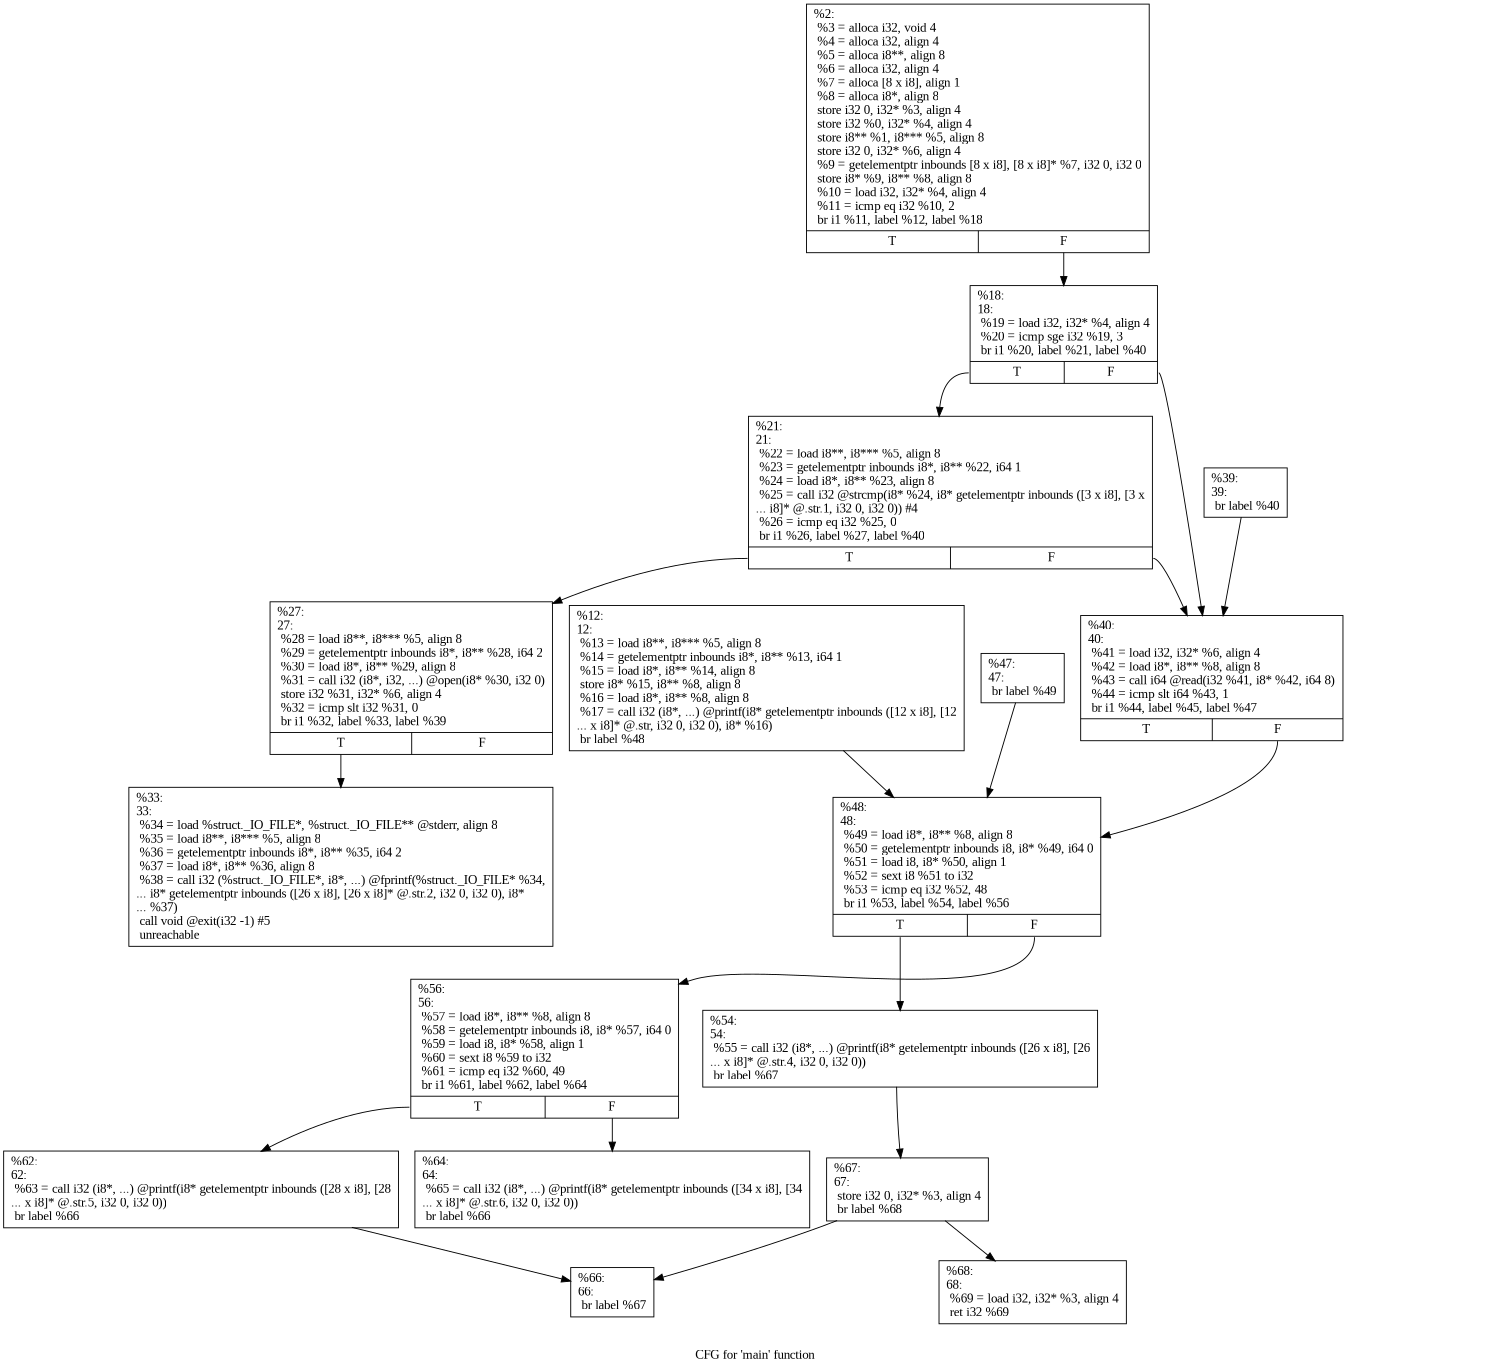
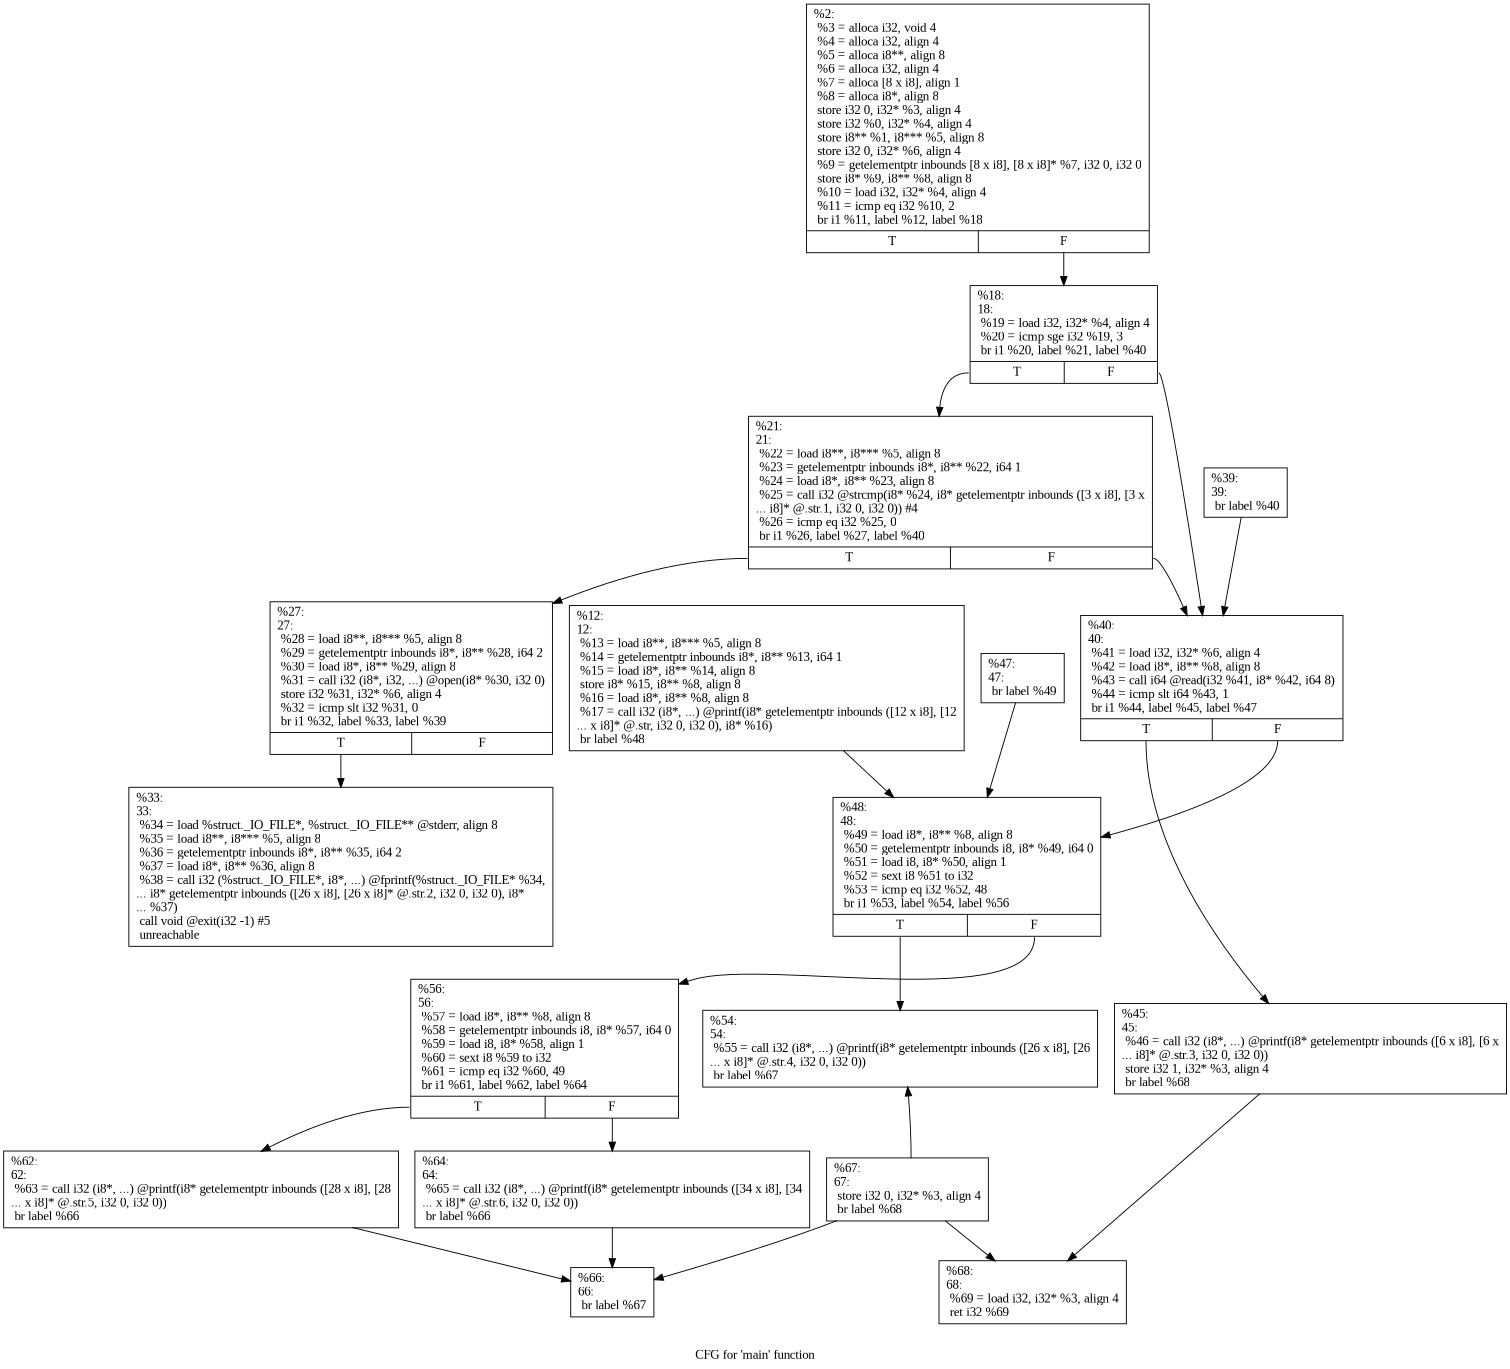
  digraph {
    fontname="Liberation Serif"
    label="CFG for 'main' function"
    node [fontname="Liberation Serif" shape=record]
    edge [fontname="Liberation Serif"]
    n1 [label="{%2:\l  %3 = alloca i32, void 4\l  %4 = alloca i32, align 4\l  %5 = alloca i8**, align 8\l  %6 = alloca i32, align 4\l  %7 = alloca [8 x i8], align 1\l  %8 = alloca i8*, align 8\l  store i32 0, i32* %3, align 4\l  store i32 %0, i32* %4, align 4\l  store i8** %1, i8*** %5, align 8\l  store i32 0, i32* %6, align 4\l  %9 = getelementptr inbounds [8 x i8], [8 x i8]* %7, i32 0, i32 0\l  store i8* %9, i8** %8, align 8\l  %10 = load i32, i32* %4, align 4\l  %11 = icmp eq i32 %10, 2\l  br i1 %11, label %12, label %18\l|{<s0>T|<s1>F}}"]
    n2 [label="{%18:\l18:                                               \l  %19 = load i32, i32* %4, align 4\l  %20 = icmp sge i32 %19, 3\l  br i1 %20, label %21, label %40\l|{<s0>T|<s1>F}}"]
    n3 [label="{%12:\l12:                                               \l  %13 = load i8**, i8*** %5, align 8\l  %14 = getelementptr inbounds i8*, i8** %13, i64 1\l  %15 = load i8*, i8** %14, align 8\l  store i8* %15, i8** %8, align 8\l  %16 = load i8*, i8** %8, align 8\l  %17 = call i32 (i8*, ...) @printf(i8* getelementptr inbounds ([12 x i8], [12\l... x i8]* @.str, i32 0, i32 0), i8* %16)\l  br label %48\l}"]
    n4 [label="{%48:\l48:                                               \l  %49 = load i8*, i8** %8, align 8\l  %50 = getelementptr inbounds i8, i8* %49, i64 0\l  %51 = load i8, i8* %50, align 1\l  %52 = sext i8 %51 to i32\l  %53 = icmp eq i32 %52, 48\l  br i1 %53, label %54, label %56\l|{<s0>T|<s1>F}}"]
    n5 [label="{%21:\l21:                                               \l  %22 = load i8**, i8*** %5, align 8\l  %23 = getelementptr inbounds i8*, i8** %22, i64 1\l  %24 = load i8*, i8** %23, align 8\l  %25 = call i32 @strcmp(i8* %24, i8* getelementptr inbounds ([3 x i8], [3 x\l... i8]* @.str.1, i32 0, i32 0)) #4\l  %26 = icmp eq i32 %25, 0\l  br i1 %26, label %27, label %40\l|{<s0>T|<s1>F}}"]
    n6 [label="{%40:\l40:                                               \l  %41 = load i32, i32* %6, align 4\l  %42 = load i8*, i8** %8, align 8\l  %43 = call i64 @read(i32 %41, i8* %42, i64 8)\l  %44 = icmp slt i64 %43, 1\l  br i1 %44, label %45, label %47\l|{<s0>T|<s1>F}}"]
    n7 [label="{%54:\l54:                                               \l  %55 = call i32 (i8*, ...) @printf(i8* getelementptr inbounds ([26 x i8], [26\l... x i8]* @.str.4, i32 0, i32 0))\l  br label %67\l}"]
    n8 [label="{%56:\l56:                                               \l  %57 = load i8*, i8** %8, align 8\l  %58 = getelementptr inbounds i8, i8* %57, i64 0\l  %59 = load i8, i8* %58, align 1\l  %60 = sext i8 %59 to i32\l  %61 = icmp eq i32 %60, 49\l  br i1 %61, label %62, label %64\l|{<s0>T|<s1>F}}"]
    n9 [label="{%27:\l27:                                               \l  %28 = load i8**, i8*** %5, align 8\l  %29 = getelementptr inbounds i8*, i8** %28, i64 2\l  %30 = load i8*, i8** %29, align 8\l  %31 = call i32 (i8*, i32, ...) @open(i8* %30, i32 0)\l  store i32 %31, i32* %6, align 4\l  %32 = icmp slt i32 %31, 0\l  br i1 %32, label %33, label %39\l|{<s0>T|<s1>F}}"]
+   n10 [label="{%45:\l45:                                               \l  %46 = call i32 (i8*, ...) @printf(i8* getelementptr inbounds ([6 x i8], [6 x\l... i8]* @.str.3, i32 0, i32 0))\l  store i32 1, i32* %3, align 4\l  br label %68\l}"]
    n11 [label="{%67:\l67:                                               \l  store i32 0, i32* %3, align 4\l  br label %68\l}"]
    n12 [label="{%62:\l62:                                               \l  %63 = call i32 (i8*, ...) @printf(i8* getelementptr inbounds ([28 x i8], [28\l... x i8]* @.str.5, i32 0, i32 0))\l  br label %66\l}"]
    n13 [label="{%64:\l64:                                               \l  %65 = call i32 (i8*, ...) @printf(i8* getelementptr inbounds ([34 x i8], [34\l... x i8]* @.str.6, i32 0, i32 0))\l  br label %66\l}"]
    n14 [label="{%33:\l33:                                               \l  %34 = load %struct._IO_FILE*, %struct._IO_FILE** @stderr, align 8\l  %35 = load i8**, i8*** %5, align 8\l  %36 = getelementptr inbounds i8*, i8** %35, i64 2\l  %37 = load i8*, i8** %36, align 8\l  %38 = call i32 (%struct._IO_FILE*, i8*, ...) @fprintf(%struct._IO_FILE* %34,\l... i8* getelementptr inbounds ([26 x i8], [26 x i8]* @.str.2, i32 0, i32 0), i8*\l... %37)\l  call void @exit(i32 -1) #5\l  unreachable\l}"]
    n15 [label="{%68:\l68:                                               \l  %69 = load i32, i32* %3, align 4\l  ret i32 %69\l}"]
    n16 [label="{%47:\l47:                                               \l  br label %49\l}"]
    n17 [label="{%39:\l39:                                               \l  br label %40\l}"]
    n18 [label="{%66:\l66:                                               \l  br label %67\l}"]
    n1 -> n2 [tailport=s1]
    n2 -> n5 [tailport=s0]
    n2 -> n6 [tailport=s1]
    n3 -> n4
    n4 -> n7 [tailport=s0]
    n4 -> n8 [tailport=s1]
    n5 -> n6 [tailport=s1]
    n5 -> n9 [tailport=s0]
    n6 -> n4 [tailport=s1]
-   n7 -> n11
+   n6 -> n10 [tailport=s0]
+   n11 -> n7
    n8 -> n12 [tailport=s0]
    n8 -> n13 [tailport=s1]
    n9 -> n14 [tailport=s0]
+   n10 -> n15
    n11 -> n15
    n11 -> n18
    n12 -> n18
+   n13 -> n18
    n16 -> n4
    n17 -> n6
  }
